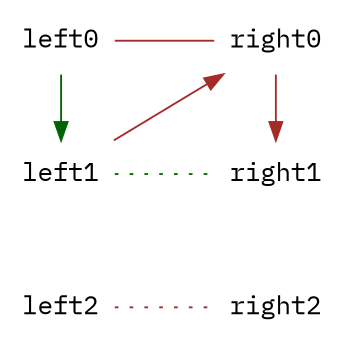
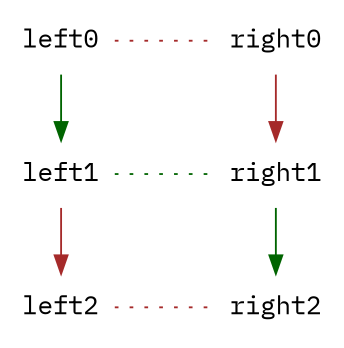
  digraph {
    fontname="IBM Plex Mono"
    node [color=brown fontname="IBM Plex Mono" shape=plaintext]
    edge [color=brown fontname="IBM Plex Mono" texlbl="$\beta$\textit{-let}"]
    left0 [color=red texlbl="$\begin{aligned}&\cclet{\cccast{(\ccconst{\true}{\low})}{\Cast{\Bool_{\low}}{\Bool_{\unk}}{0}}}{} \\ &\cclet{\ccvar{0}}{} \\ &\ccvar{0}\end{aligned}$"]
    right0 [texlbl="$\begin{aligned}&\cclet{\ccconst{\true}{\low}}{} \\ &\cclet{\cccast{(\ccvar{0})}{\Cast{\Bool_{\high}}{\Bool_{\unk}}{0}}}{} \\ &\ccvar{0}\end{aligned}$"]
    left1 [texlbl="$\begin{aligned}&\cclet{\cccast{(\ccconst{\true}{\low})}{\Cast{\Bool_{\low}}{\Bool_{\unk}}{0}}}{} \\ &\ccvar{0}\end{aligned}$"]
    right1 [texlbl="$\begin{aligned}&\cclet{\cccast{(\ccconst{\true}{\low})}{\Cast{\Bool_{\high}}{\Bool_{\unk}}{0}}}{} \\ &\ccvar{0}\end{aligned}$"]
    left2 [texlbl="$\begin{aligned}&\cccast{(\ccconst{\true}{\low})}{\Cast{\Bool_{\low}}{\Bool_{\unk}}{0}}\end{aligned}$"]
    right2 [texlbl="$\begin{aligned}&\cccast{(\ccconst{\true}{\low})}{\Cast{\Bool_{\high}}{\Bool_{\unk}}{0}}\end{aligned}$"]
    subgraph sub_1 {
      rank=same
      left0
      right0
    }
    subgraph sub_2 {
      rank=same
      left1
      right1
    }
    subgraph sub_3 {
      rank=same
      left2
      right2
    }
    subgraph sub_4 {
      rankdir=TB
      left0
      left1
      left2
    }
    subgraph sub_5 {
      rankdir=TB
      right0
      right1
      right2
    }
-   left0 -> right0 [arrowhead=none constraint=false minlen=3 style=solid texlbl=""]
+   left0 -> right0 [arrowhead=none constraint=false minlen=3 style=dotted texlbl=""]
    left0 -> left1 [color=darkgreen]
    right0 -> right1
    left1 -> right1 [arrowhead=none color=darkgreen constraint=false minlen=3 style=dotted texlbl=""]
-   left1 -> right0
+   left1 -> left2
+   right1 -> right2 [color=darkgreen]
    left2 -> right2 [arrowhead=none constraint=false minlen=3 style=dotted texlbl=""]
  }
